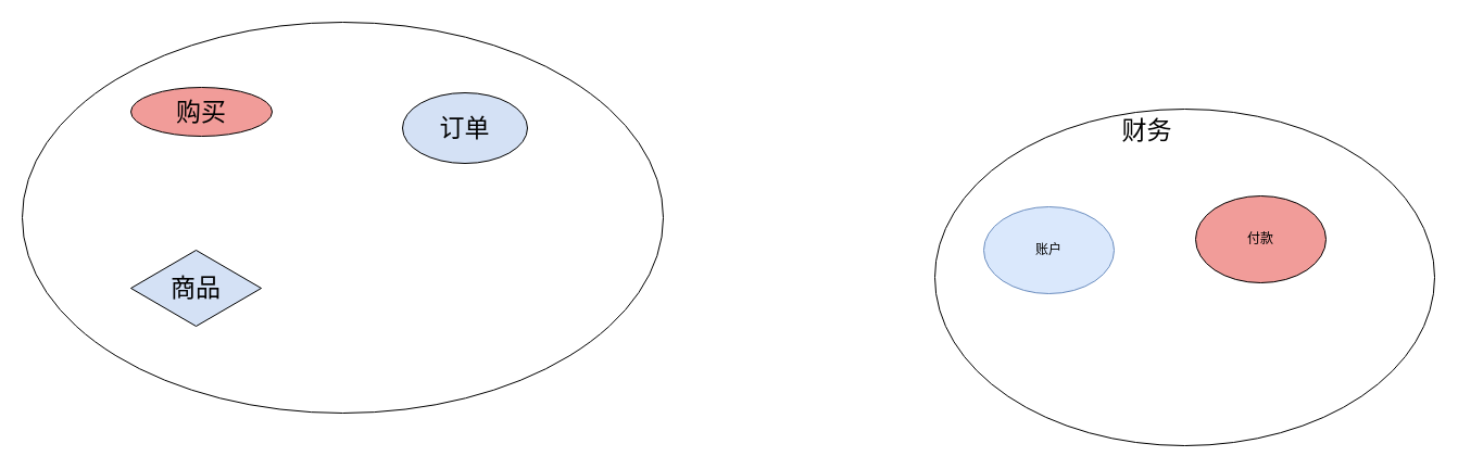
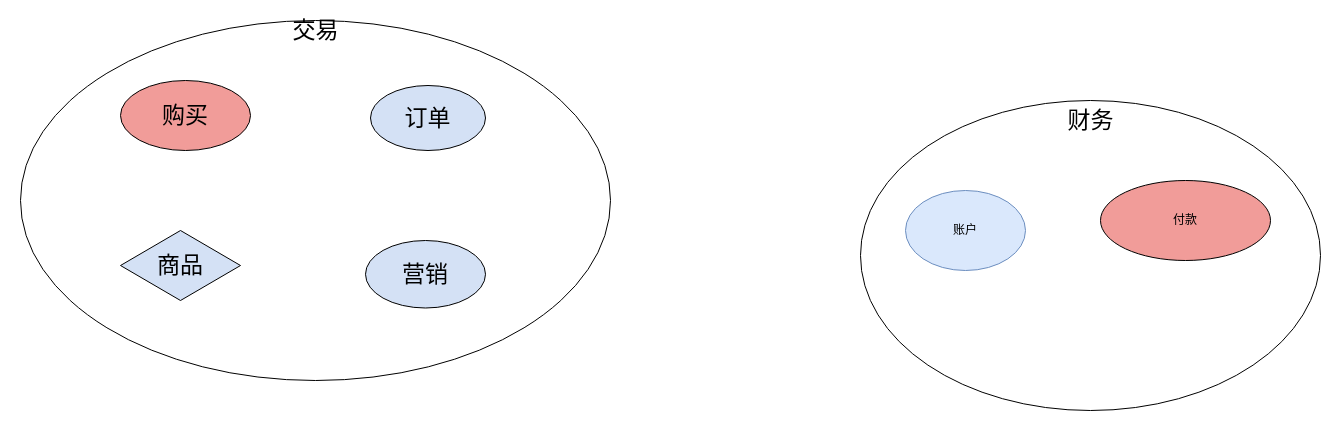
  <mxCell id="0" />
  <mxCell id="1" parent="0" />
  <mxCell id="2" value="" style="ellipse;whiteSpace=wrap;html=1;" vertex="1" parent="1"><mxGeometry x="860" y="100" width="460" height="310" as="geometry" /></mxCell>
- <mxCell id="3" value="&lt;font style=&quot;font-size: 23px&quot;&gt;财务&lt;/font&gt;" style="text;html=1;align=center;verticalAlign=middle;resizable=0;points=[];autosize=1;" vertex="1" parent="1"><mxGeometry x="1025" y="110" width="60" height="20" as="geometry" /></mxCell>
+ <mxCell id="3" value="&lt;font style=&quot;font-size: 23px&quot;&gt;财务&lt;/font&gt;" style="text;html=1;align=center;verticalAlign=middle;resizable=0;points=[];autosize=1;" vertex="1" parent="1"><mxGeometry x="1060" y="110" width="60" height="20" as="geometry" /></mxCell>
  <mxCell id="4" value="账户" style="ellipse;whiteSpace=wrap;html=1;fillColor=#dae8fc;strokeColor=#6c8ebf;" vertex="1" parent="1"><mxGeometry x="905" y="190" width="120" height="80" as="geometry" /></mxCell>
- <mxCell id="5" value="付款" style="ellipse;whiteSpace=wrap;html=1;fillColor=#F19C99;" vertex="1" parent="1"><mxGeometry x="1100" y="180" width="120" height="80" as="geometry" /></mxCell>
+ <mxCell id="5" value="付款" style="ellipse;whiteSpace=wrap;html=1;fillColor=#F19C99;" vertex="1" parent="1"><mxGeometry x="1100" y="180" width="170" height="80" as="geometry" /></mxCell>
  <mxCell id="6" value="" style="ellipse;whiteSpace=wrap;html=1;" vertex="1" parent="1"><mxGeometry x="20" y="20" width="590" height="360" as="geometry" /></mxCell>
  <mxCell id="7" value="&lt;font style=&quot;font-size: 23px&quot;&gt;订单&lt;/font&gt;" style="ellipse;whiteSpace=wrap;html=1;fillColor=#D4E1F5;" vertex="1" parent="1"><mxGeometry x="370" y="85" width="115" height="65" as="geometry" /></mxCell>
  <mxCell id="8" value="&lt;font style=&quot;font-size: 23px&quot;&gt;商品&lt;/font&gt;" style="rhombus;whiteSpace=wrap;html=1;fillColor=#D4E1F5;" vertex="1" parent="1"><mxGeometry x="120" y="230" width="120" height="70" as="geometry" /></mxCell>
- <mxCell id="10" value="&lt;font style=&quot;font-size: 23px&quot;&gt;购买&lt;/font&gt;" style="ellipse;whiteSpace=wrap;html=1;fillColor=#F19C99;" vertex="1" parent="1"><mxGeometry x="120" y="80" width="130" height="45" as="geometry" /></mxCell>
+ <mxCell id="9" value="&lt;font style=&quot;font-size: 23px&quot;&gt;营销&lt;/font&gt;" style="ellipse;whiteSpace=wrap;html=1;fillColor=#D4E1F5;" vertex="1" parent="1"><mxGeometry x="365" y="240" width="120" height="67.5" as="geometry" /></mxCell>
+ <mxCell id="10" value="&lt;font style=&quot;font-size: 23px&quot;&gt;购买&lt;/font&gt;" style="ellipse;whiteSpace=wrap;html=1;fillColor=#F19C99;" vertex="1" parent="1"><mxGeometry x="120" y="80" width="130" height="70" as="geometry" /></mxCell>
+ <mxCell id="11" value="&lt;font style=&quot;font-size: 23px&quot;&gt;交易&lt;/font&gt;" style="text;html=1;align=center;verticalAlign=middle;resizable=0;points=[];autosize=1;" vertex="1" parent="1"><mxGeometry x="285" y="20" width="60" height="20" as="geometry" /></mxCell>
